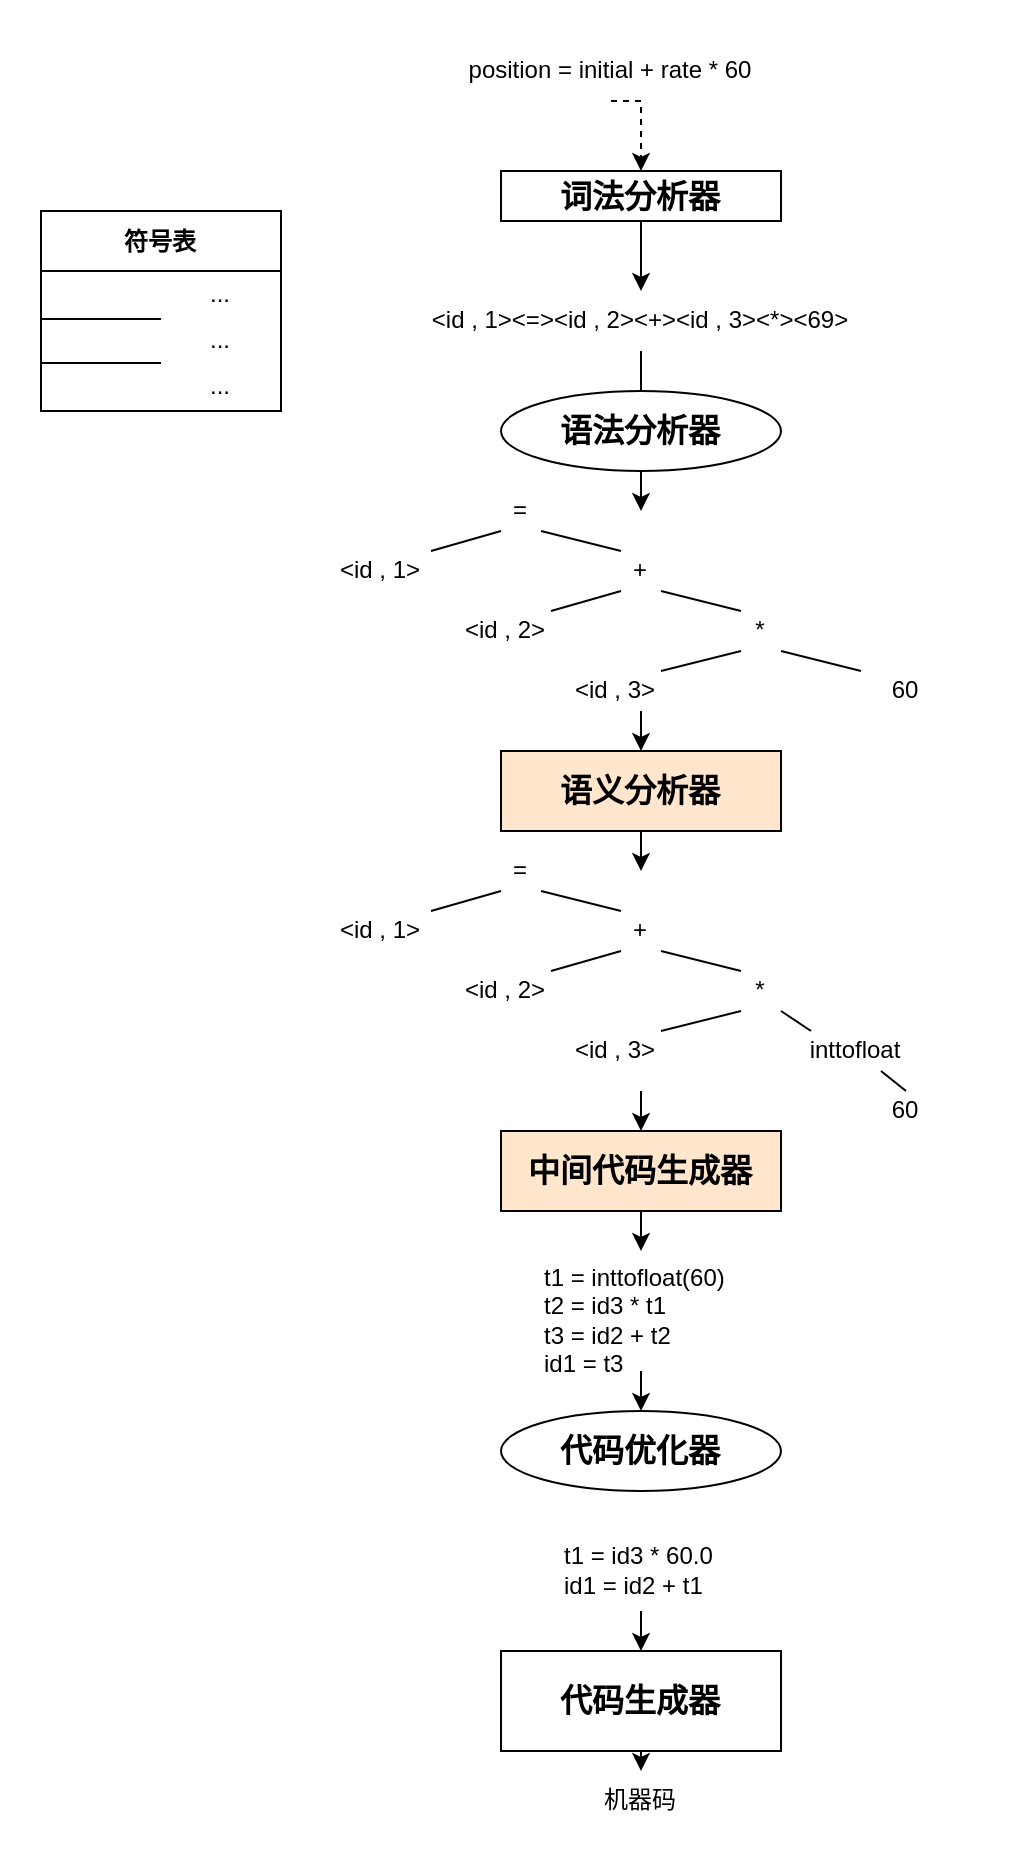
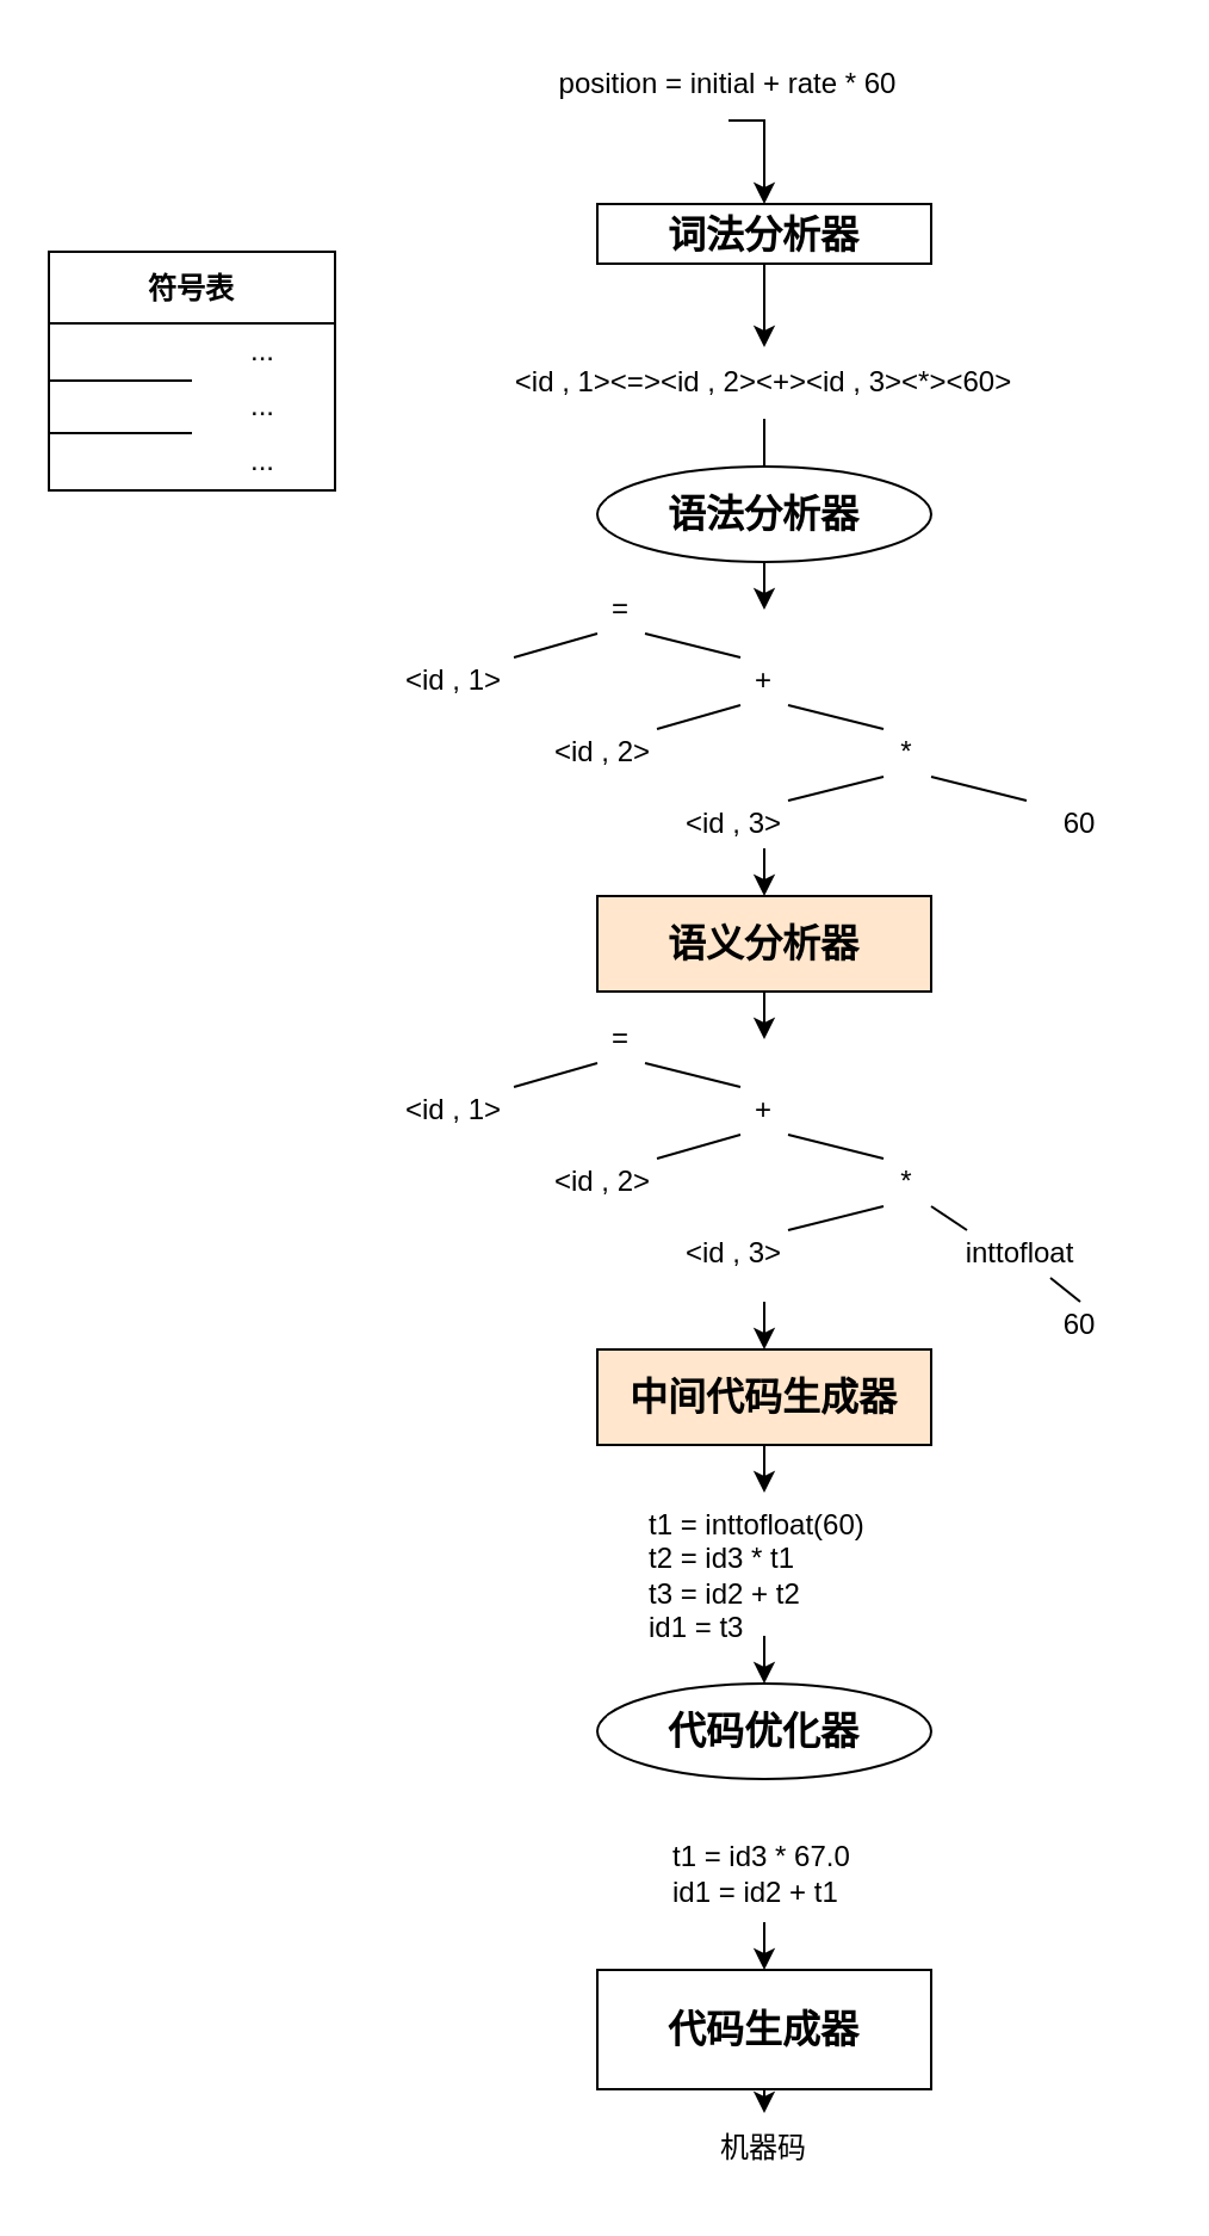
  <mxCell id="0" />
  <mxCell id="1" parent="0" />
  <mxCell id="2" style="edgeStyle=orthogonalEdgeStyle;rounded=0;orthogonalLoop=1;jettySize=auto;html=1;entryX=0.5;entryY=0;entryDx=0;entryDy=0;" edge="1" source="3" parent="1"><mxGeometry relative="1" as="geometry"><mxPoint x="320" y="145" as="targetPoint" /></mxGeometry></mxCell>
  <mxCell id="3" value="&lt;span style=&quot;font-size: 16px&quot;&gt;&lt;b&gt;词法分析器&lt;/b&gt;&lt;/span&gt;" style="rounded=0;whiteSpace=wrap;html=1;" vertex="1" parent="1"><mxGeometry x="250" y="85" width="140" height="25" as="geometry" /></mxCell>
- <mxCell id="4" style="edgeStyle=orthogonalEdgeStyle;rounded=0;orthogonalLoop=1;jettySize=auto;html=1;exitX=0.5;exitY=1;exitDx=0;exitDy=0;entryX=0.5;entryY=0;entryDx=0;entryDy=0;dashed=1;" edge="1" source="5" target="3" parent="1"><mxGeometry relative="1" as="geometry" /></mxCell>
+ <mxCell id="4" style="edgeStyle=orthogonalEdgeStyle;rounded=0;orthogonalLoop=1;jettySize=auto;html=1;exitX=0.5;exitY=1;exitDx=0;exitDy=0;entryX=0.5;entryY=0;entryDx=0;entryDy=0;" edge="1" source="5" target="3" parent="1"><mxGeometry relative="1" as="geometry" /></mxCell>
  <mxCell id="5" value="&lt;font style=&quot;font-size: 12px&quot;&gt;position = initial + rate * 60&lt;/font&gt;" style="text;html=1;strokeColor=none;fillColor=none;align=center;verticalAlign=middle;whiteSpace=wrap;rounded=0;fontSize=12;" vertex="1" parent="1"><mxGeometry x="215" y="20" width="180" height="30" as="geometry" /></mxCell>
  <mxCell id="6" style="edgeStyle=orthogonalEdgeStyle;rounded=0;orthogonalLoop=1;jettySize=auto;html=1;entryX=0.5;entryY=0;entryDx=0;entryDy=0;" edge="1" source="7" parent="1"><mxGeometry relative="1" as="geometry"><mxPoint x="320" y="255" as="targetPoint" /></mxGeometry></mxCell>
  <mxCell id="7" value="&lt;span style=&quot;font-size: 16px&quot;&gt;&lt;b&gt;语法分析器&lt;/b&gt;&lt;/span&gt;" style="ellipse;whiteSpace=wrap;html=1;" vertex="1" parent="1"><mxGeometry x="250" y="195" width="140" height="40" as="geometry" /></mxCell>
  <mxCell id="8" style="edgeStyle=orthogonalEdgeStyle;rounded=0;orthogonalLoop=1;jettySize=auto;html=1;exitX=0.5;exitY=1;exitDx=0;exitDy=0;entryX=0.5;entryY=0;entryDx=0;entryDy=0;endArrow=none;" edge="1" source="9" target="7" parent="1"><mxGeometry relative="1" as="geometry" /></mxCell>
- <mxCell id="9" value="&amp;lt;id , 1&amp;gt;&amp;lt;=&amp;gt;&amp;lt;id , 2&amp;gt;&amp;lt;+&amp;gt;&amp;lt;id , 3&amp;gt;&amp;lt;*&amp;gt;&amp;lt;69&amp;gt;" style="text;html=1;strokeColor=none;fillColor=none;align=center;verticalAlign=middle;whiteSpace=wrap;rounded=0;fontSize=12;" vertex="1" parent="1"><mxGeometry x="170" y="145" width="300" height="30" as="geometry" /></mxCell>
+ <mxCell id="9" value="&amp;lt;id , 1&amp;gt;&amp;lt;=&amp;gt;&amp;lt;id , 2&amp;gt;&amp;lt;+&amp;gt;&amp;lt;id , 3&amp;gt;&amp;lt;*&amp;gt;&amp;lt;60&amp;gt;" style="text;html=1;strokeColor=none;fillColor=none;align=center;verticalAlign=middle;whiteSpace=wrap;rounded=0;fontSize=12;" vertex="1" parent="1"><mxGeometry x="170" y="145" width="300" height="30" as="geometry" /></mxCell>
  <mxCell id="10" style="edgeStyle=orthogonalEdgeStyle;rounded=0;orthogonalLoop=1;jettySize=auto;html=1;entryX=0.5;entryY=0;entryDx=0;entryDy=0;" edge="1" source="11" parent="1"><mxGeometry relative="1" as="geometry"><mxPoint x="320" y="435" as="targetPoint" /></mxGeometry></mxCell>
  <mxCell id="11" value="&lt;span style=&quot;font-size: 16px&quot;&gt;&lt;b&gt;语义分析器&lt;/b&gt;&lt;/span&gt;" style="rounded=0;whiteSpace=wrap;html=1;fillColor=#ffe6cc;" vertex="1" parent="1"><mxGeometry x="250" y="375" width="140" height="40" as="geometry" /></mxCell>
  <mxCell id="12" style="edgeStyle=orthogonalEdgeStyle;rounded=0;orthogonalLoop=1;jettySize=auto;html=1;exitX=0.5;exitY=1;exitDx=0;exitDy=0;entryX=0.5;entryY=0;entryDx=0;entryDy=0;" edge="1" target="11" parent="1"><mxGeometry relative="1" as="geometry"><mxPoint x="320" y="355" as="sourcePoint" /></mxGeometry></mxCell>
  <mxCell id="13" value="" style="group" vertex="1" connectable="0" parent="1"><mxGeometry x="155" y="415" width="330" height="160" as="geometry" /></mxCell>
  <mxCell id="14" value="" style="rounded=0;whiteSpace=wrap;html=1;fillColor=none;strokeColor=none;" vertex="1" parent="13"><mxGeometry width="330" height="160" as="geometry" /></mxCell>
  <mxCell id="15" value="=" style="text;html=1;strokeColor=none;fillColor=none;align=center;verticalAlign=middle;whiteSpace=wrap;rounded=0;" vertex="1" parent="13"><mxGeometry x="95" y="10" width="20" height="20" as="geometry" /></mxCell>
  <mxCell id="16" style="edgeStyle=none;rounded=0;orthogonalLoop=1;jettySize=auto;html=1;entryX=0;entryY=0;entryDx=0;entryDy=0;endArrow=none;endFill=0;" edge="1" parent="13" target="19"><mxGeometry relative="1" as="geometry"><mxPoint x="175" y="60" as="sourcePoint" /></mxGeometry></mxCell>
  <mxCell id="17" value="+" style="text;html=1;strokeColor=none;fillColor=none;align=center;verticalAlign=middle;whiteSpace=wrap;rounded=0;" vertex="1" parent="13"><mxGeometry x="155" y="40" width="20" height="20" as="geometry" /></mxCell>
  <mxCell id="18" style="rounded=0;orthogonalLoop=1;jettySize=auto;html=1;entryX=0;entryY=0;entryDx=0;entryDy=0;endArrow=none;endFill=0;exitX=1;exitY=1;exitDx=0;exitDy=0;" edge="1" parent="13" source="15" target="17"><mxGeometry relative="1" as="geometry" /></mxCell>
  <mxCell id="19" value="*" style="text;html=1;strokeColor=none;fillColor=none;align=center;verticalAlign=middle;whiteSpace=wrap;rounded=0;" vertex="1" parent="13"><mxGeometry x="215" y="70" width="20" height="20" as="geometry" /></mxCell>
  <mxCell id="20" value="&amp;lt;id , 1&amp;gt;" style="text;html=1;strokeColor=none;fillColor=none;align=center;verticalAlign=middle;whiteSpace=wrap;rounded=0;" vertex="1" parent="13"><mxGeometry x="10" y="40" width="50" height="20" as="geometry" /></mxCell>
  <mxCell id="21" style="edgeStyle=none;rounded=0;orthogonalLoop=1;jettySize=auto;html=1;entryX=1;entryY=0;entryDx=0;entryDy=0;endArrow=none;endFill=0;exitX=0;exitY=1;exitDx=0;exitDy=0;" edge="1" parent="13" source="15" target="20"><mxGeometry relative="1" as="geometry" /></mxCell>
  <mxCell id="22" value="&amp;lt;id , 3&amp;gt;" style="text;html=1;strokeColor=none;fillColor=none;align=center;verticalAlign=middle;whiteSpace=wrap;rounded=0;" vertex="1" parent="13"><mxGeometry x="130" y="100" width="45" height="20" as="geometry" /></mxCell>
  <mxCell id="23" style="edgeStyle=none;rounded=0;orthogonalLoop=1;jettySize=auto;html=1;entryX=1;entryY=0;entryDx=0;entryDy=0;endArrow=none;endFill=0;exitX=0;exitY=1;exitDx=0;exitDy=0;" edge="1" parent="13" source="19" target="22"><mxGeometry relative="1" as="geometry" /></mxCell>
  <mxCell id="24" value="&amp;lt;id , 2&amp;gt;" style="text;html=1;strokeColor=none;fillColor=none;align=center;verticalAlign=middle;whiteSpace=wrap;rounded=0;" vertex="1" parent="13"><mxGeometry x="75" y="70" width="45" height="20" as="geometry" /></mxCell>
  <mxCell id="25" style="edgeStyle=none;rounded=0;orthogonalLoop=1;jettySize=auto;html=1;entryX=1;entryY=0;entryDx=0;entryDy=0;endArrow=none;endFill=0;exitX=0;exitY=1;exitDx=0;exitDy=0;" edge="1" parent="13" source="17" target="24"><mxGeometry relative="1" as="geometry" /></mxCell>
  <mxCell id="26" value="inttofloat" style="text;html=1;strokeColor=none;fillColor=none;align=center;verticalAlign=middle;whiteSpace=wrap;rounded=0;" vertex="1" parent="13"><mxGeometry x="250" y="100" width="45" height="20" as="geometry" /></mxCell>
  <mxCell id="27" style="edgeStyle=none;rounded=0;orthogonalLoop=1;jettySize=auto;html=1;entryX=0;entryY=0;entryDx=0;entryDy=0;endArrow=none;endFill=0;exitX=1;exitY=1;exitDx=0;exitDy=0;" edge="1" parent="13" source="19" target="26"><mxGeometry relative="1" as="geometry" /></mxCell>
  <mxCell id="28" value="60" style="text;html=1;strokeColor=none;fillColor=none;align=center;verticalAlign=middle;whiteSpace=wrap;rounded=0;" vertex="1" parent="13"><mxGeometry x="275" y="130" width="45" height="20" as="geometry" /></mxCell>
  <mxCell id="29" style="edgeStyle=none;rounded=0;orthogonalLoop=1;jettySize=auto;html=1;entryX=0.5;entryY=0;entryDx=0;entryDy=0;endArrow=none;endFill=0;" edge="1" parent="13" source="26" target="28"><mxGeometry relative="1" as="geometry" /></mxCell>
  <mxCell id="30" style="edgeStyle=orthogonalEdgeStyle;rounded=0;orthogonalLoop=1;jettySize=auto;html=1;exitX=0.5;exitY=1;exitDx=0;exitDy=0;entryX=0.5;entryY=0;entryDx=0;entryDy=0;" edge="1" target="32" parent="1"><mxGeometry relative="1" as="geometry"><mxPoint x="320" y="545" as="sourcePoint" /></mxGeometry></mxCell>
  <mxCell id="31" style="edgeStyle=none;rounded=0;orthogonalLoop=1;jettySize=auto;html=1;entryX=0.5;entryY=0;entryDx=0;entryDy=0;endArrow=classic;endFill=1;endSize=6;" edge="1" parent="1" source="32" target="48"><mxGeometry relative="1" as="geometry" /></mxCell>
  <mxCell id="32" value="&lt;span style=&quot;font-size: 16px&quot;&gt;&lt;b&gt;中间代码生成器&lt;/b&gt;&lt;/span&gt;" style="rounded=0;whiteSpace=wrap;html=1;fillColor=#ffe6cc;" vertex="1" parent="1"><mxGeometry x="250" y="565" width="140" height="40" as="geometry" /></mxCell>
  <mxCell id="33" value="" style="group" vertex="1" connectable="0" parent="1"><mxGeometry x="155" y="235" width="330" height="160" as="geometry" /></mxCell>
  <mxCell id="34" value="" style="rounded=0;whiteSpace=wrap;html=1;fillColor=none;strokeColor=none;" vertex="1" parent="33"><mxGeometry width="330" height="160" as="geometry" /></mxCell>
  <mxCell id="35" value="=" style="text;html=1;strokeColor=none;fillColor=none;align=center;verticalAlign=middle;whiteSpace=wrap;rounded=0;" vertex="1" parent="33"><mxGeometry x="95" y="10" width="20" height="20" as="geometry" /></mxCell>
  <mxCell id="36" style="edgeStyle=none;rounded=0;orthogonalLoop=1;jettySize=auto;html=1;entryX=0;entryY=0;entryDx=0;entryDy=0;endArrow=none;endFill=0;" edge="1" parent="33" target="39"><mxGeometry relative="1" as="geometry"><mxPoint x="175" y="60" as="sourcePoint" /></mxGeometry></mxCell>
  <mxCell id="37" value="+" style="text;html=1;strokeColor=none;fillColor=none;align=center;verticalAlign=middle;whiteSpace=wrap;rounded=0;" vertex="1" parent="33"><mxGeometry x="155" y="40" width="20" height="20" as="geometry" /></mxCell>
  <mxCell id="38" style="rounded=0;orthogonalLoop=1;jettySize=auto;html=1;entryX=0;entryY=0;entryDx=0;entryDy=0;endArrow=none;endFill=0;exitX=1;exitY=1;exitDx=0;exitDy=0;" edge="1" parent="33" source="35" target="37"><mxGeometry relative="1" as="geometry" /></mxCell>
  <mxCell id="39" value="*" style="text;html=1;strokeColor=none;fillColor=none;align=center;verticalAlign=middle;whiteSpace=wrap;rounded=0;" vertex="1" parent="33"><mxGeometry x="215" y="70" width="20" height="20" as="geometry" /></mxCell>
  <mxCell id="40" value="&amp;lt;id , 1&amp;gt;" style="text;html=1;strokeColor=none;fillColor=none;align=center;verticalAlign=middle;whiteSpace=wrap;rounded=0;" vertex="1" parent="33"><mxGeometry x="10" y="40" width="50" height="20" as="geometry" /></mxCell>
  <mxCell id="41" style="edgeStyle=none;rounded=0;orthogonalLoop=1;jettySize=auto;html=1;entryX=1;entryY=0;entryDx=0;entryDy=0;endArrow=none;endFill=0;exitX=0;exitY=1;exitDx=0;exitDy=0;" edge="1" parent="33" source="35" target="40"><mxGeometry relative="1" as="geometry" /></mxCell>
  <mxCell id="42" value="&amp;lt;id , 3&amp;gt;" style="text;html=1;strokeColor=none;fillColor=none;align=center;verticalAlign=middle;whiteSpace=wrap;rounded=0;" vertex="1" parent="33"><mxGeometry x="130" y="100" width="45" height="20" as="geometry" /></mxCell>
  <mxCell id="43" style="edgeStyle=none;rounded=0;orthogonalLoop=1;jettySize=auto;html=1;entryX=1;entryY=0;entryDx=0;entryDy=0;endArrow=none;endFill=0;exitX=0;exitY=1;exitDx=0;exitDy=0;" edge="1" parent="33" source="39" target="42"><mxGeometry relative="1" as="geometry" /></mxCell>
  <mxCell id="44" value="&amp;lt;id , 2&amp;gt;" style="text;html=1;strokeColor=none;fillColor=none;align=center;verticalAlign=middle;whiteSpace=wrap;rounded=0;" vertex="1" parent="33"><mxGeometry x="75" y="70" width="45" height="20" as="geometry" /></mxCell>
  <mxCell id="45" style="edgeStyle=none;rounded=0;orthogonalLoop=1;jettySize=auto;html=1;entryX=1;entryY=0;entryDx=0;entryDy=0;endArrow=none;endFill=0;exitX=0;exitY=1;exitDx=0;exitDy=0;" edge="1" parent="33" source="37" target="44"><mxGeometry relative="1" as="geometry" /></mxCell>
  <mxCell id="46" value="60" style="text;html=1;strokeColor=none;fillColor=none;align=center;verticalAlign=middle;whiteSpace=wrap;rounded=0;" vertex="1" parent="33"><mxGeometry x="275" y="100" width="45" height="20" as="geometry" /></mxCell>
  <mxCell id="47" style="edgeStyle=none;rounded=0;orthogonalLoop=1;jettySize=auto;html=1;entryX=0;entryY=0;entryDx=0;entryDy=0;endArrow=none;endFill=0;exitX=1;exitY=1;exitDx=0;exitDy=0;" edge="1" parent="33" source="39" target="46"><mxGeometry relative="1" as="geometry" /></mxCell>
  <mxCell id="48" value="t1 = inttofloat(60)&lt;br&gt;t2 = id3 * t1&lt;br&gt;t3 = id2 + t2&lt;br&gt;&lt;div style=&quot;&quot;&gt;&lt;span&gt;id1 = t3&lt;/span&gt;&lt;/div&gt;" style="text;html=1;strokeColor=none;fillColor=none;align=left;verticalAlign=middle;whiteSpace=wrap;rounded=0;labelPosition=center;verticalLabelPosition=middle;" vertex="1" parent="1"><mxGeometry x="270" y="625" width="100" height="70" as="geometry" /></mxCell>
- <mxCell id="49" value="t1 = id3 * 60.0&lt;br&gt;id1 = id2 + t1" style="text;html=1;strokeColor=none;fillColor=none;align=left;verticalAlign=middle;whiteSpace=wrap;rounded=0;labelPosition=center;verticalLabelPosition=middle;" vertex="1" parent="1"><mxGeometry x="280" y="765" width="80" height="40" as="geometry" /></mxCell>
+ <mxCell id="49" value="t1 = id3 * 67.0&lt;br&gt;id1 = id2 + t1" style="text;html=1;strokeColor=none;fillColor=none;align=left;verticalAlign=middle;whiteSpace=wrap;rounded=0;labelPosition=center;verticalLabelPosition=middle;" vertex="1" parent="1"><mxGeometry x="280" y="765" width="80" height="40" as="geometry" /></mxCell>
  <mxCell id="50" value="&lt;span style=&quot;font-size: 16px&quot;&gt;&lt;b&gt;代码优化器&lt;/b&gt;&lt;/span&gt;" style="ellipse;whiteSpace=wrap;html=1;" vertex="1" parent="1"><mxGeometry x="250" y="705" width="140" height="40" as="geometry" /></mxCell>
  <mxCell id="51" style="edgeStyle=orthogonalEdgeStyle;rounded=0;orthogonalLoop=1;jettySize=auto;html=1;exitX=0.5;exitY=1;exitDx=0;exitDy=0;entryX=0.5;entryY=0;entryDx=0;entryDy=0;" edge="1" target="50" parent="1"><mxGeometry relative="1" as="geometry"><mxPoint x="320" y="685" as="sourcePoint" /></mxGeometry></mxCell>
  <mxCell id="52" value="&lt;span style=&quot;font-size: 16px&quot;&gt;&lt;b&gt;代码生成器&lt;/b&gt;&lt;/span&gt;" style="rounded=0;whiteSpace=wrap;html=1;" vertex="1" parent="1"><mxGeometry x="250" y="825" width="140" height="50" as="geometry" /></mxCell>
  <mxCell id="53" style="edgeStyle=orthogonalEdgeStyle;rounded=0;orthogonalLoop=1;jettySize=auto;html=1;exitX=0.5;exitY=1;exitDx=0;exitDy=0;entryX=0.5;entryY=0;entryDx=0;entryDy=0;" edge="1" target="52" parent="1"><mxGeometry relative="1" as="geometry"><mxPoint x="320" y="805" as="sourcePoint" /></mxGeometry></mxCell>
  <mxCell id="54" style="edgeStyle=none;rounded=0;orthogonalLoop=1;jettySize=auto;html=1;entryX=0.5;entryY=0;entryDx=0;entryDy=0;endArrow=classic;endFill=1;endSize=6;" edge="1" source="52" parent="1"><mxGeometry relative="1" as="geometry"><mxPoint x="320" y="885" as="targetPoint" /></mxGeometry></mxCell>
  <mxCell id="55" value="机器码" style="text;html=1;strokeColor=none;fillColor=none;align=center;verticalAlign=middle;whiteSpace=wrap;rounded=0;labelPosition=center;verticalLabelPosition=middle;" vertex="1" parent="1"><mxGeometry x="280" y="885" width="80" height="30" as="geometry" /></mxCell>
  <mxCell id="56" value="符号表" style="shape=table;startSize=30;container=1;collapsible=0;childLayout=tableLayout;fontStyle=1;align=center;strokeWidth=1;fillColor=none;" vertex="1" parent="1"><mxGeometry x="20" y="105" width="120" height="100" as="geometry" /></mxCell>
  <mxCell id="57" value="" style="shape=partialRectangle;html=1;whiteSpace=wrap;collapsible=0;dropTarget=0;pointerEvents=0;fillColor=none;top=0;left=0;bottom=0;right=0;points=[[0,0.5],[1,0.5]];portConstraint=eastwest;" vertex="1" parent="56"><mxGeometry y="30" width="120" height="24" as="geometry" /></mxCell>
  <mxCell id="58" value="..." style="shape=partialRectangle;html=1;whiteSpace=wrap;connectable=0;fillColor=none;top=0;left=0;bottom=0;right=0;overflow=hidden;" vertex="1" parent="57"><mxGeometry x="60" width="60" height="24" as="geometry" /></mxCell>
  <mxCell id="59" value="" style="shape=partialRectangle;html=1;whiteSpace=wrap;collapsible=0;dropTarget=0;pointerEvents=0;fillColor=none;top=0;left=0;bottom=0;right=0;points=[[0,0.5],[1,0.5]];portConstraint=eastwest;" vertex="1" parent="56"><mxGeometry y="54" width="120" height="22" as="geometry" /></mxCell>
  <mxCell id="60" value="..." style="shape=partialRectangle;html=1;whiteSpace=wrap;connectable=0;fillColor=none;top=0;left=0;bottom=0;right=0;overflow=hidden;" vertex="1" parent="59"><mxGeometry x="60" width="60" height="22" as="geometry" /></mxCell>
  <mxCell id="61" value="" style="shape=partialRectangle;html=1;whiteSpace=wrap;collapsible=0;dropTarget=0;pointerEvents=0;fillColor=none;top=0;left=0;bottom=0;right=0;points=[[0,0.5],[1,0.5]];portConstraint=eastwest;" vertex="1" parent="56"><mxGeometry y="76" width="120" height="24" as="geometry" /></mxCell>
  <mxCell id="62" value="..." style="shape=partialRectangle;html=1;whiteSpace=wrap;connectable=0;fillColor=none;top=0;left=0;bottom=0;right=0;overflow=hidden;" vertex="1" parent="61"><mxGeometry x="60" width="60" height="24" as="geometry" /></mxCell>
